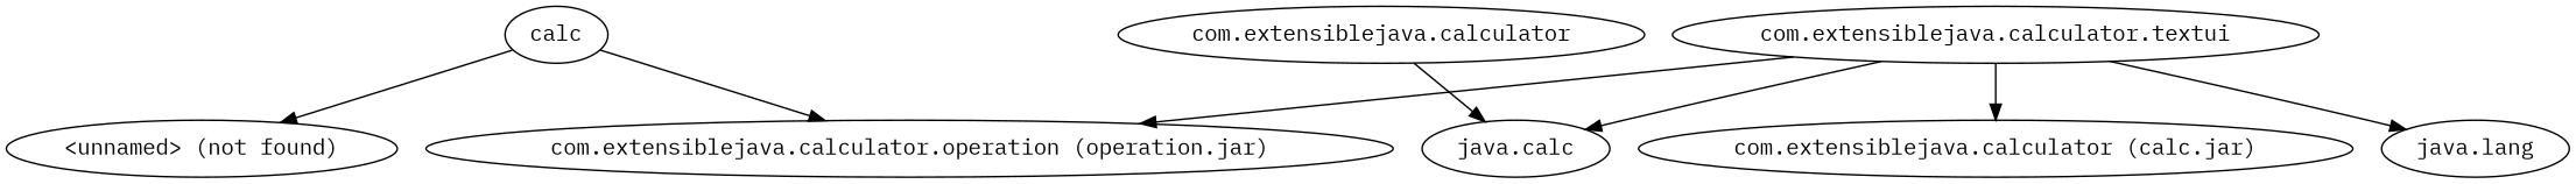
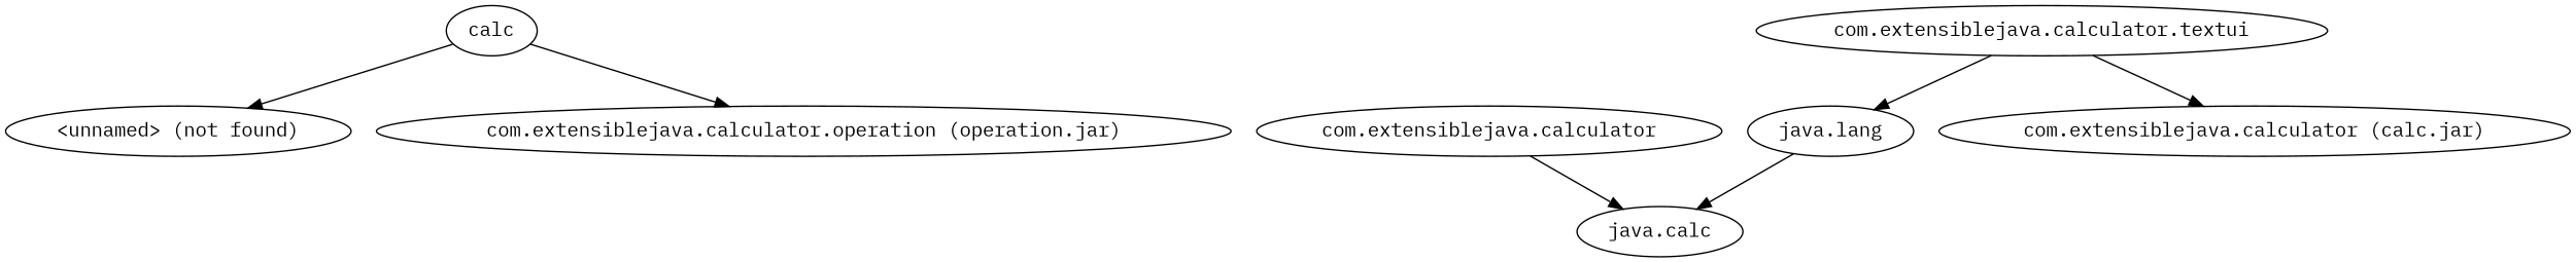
  digraph {
    fontname="IBM Plex Mono"
    node [fontname="IBM Plex Mono"]
    edge [fontname="IBM Plex Mono"]
    calc
    "<unnamed> (not found)"
    "com.extensiblejava.calculator.operation (operation.jar)"
    n4 [label="java.calc"]
    "com.extensiblejava.calculator"
    "com.extensiblejava.calculator.textui"
    "java.lang"
    "com.extensiblejava.calculator (calc.jar)"
    calc -> "<unnamed> (not found)"
    calc -> "com.extensiblejava.calculator.operation (operation.jar)"
    "com.extensiblejava.calculator" -> n4
-   "com.extensiblejava.calculator.textui" -> "com.extensiblejava.calculator.operation (operation.jar)"
-   "com.extensiblejava.calculator.textui" -> n4
+   "java.lang" -> n4
    "com.extensiblejava.calculator.textui" -> "java.lang"
    "com.extensiblejava.calculator.textui" -> "com.extensiblejava.calculator (calc.jar)"
  }
